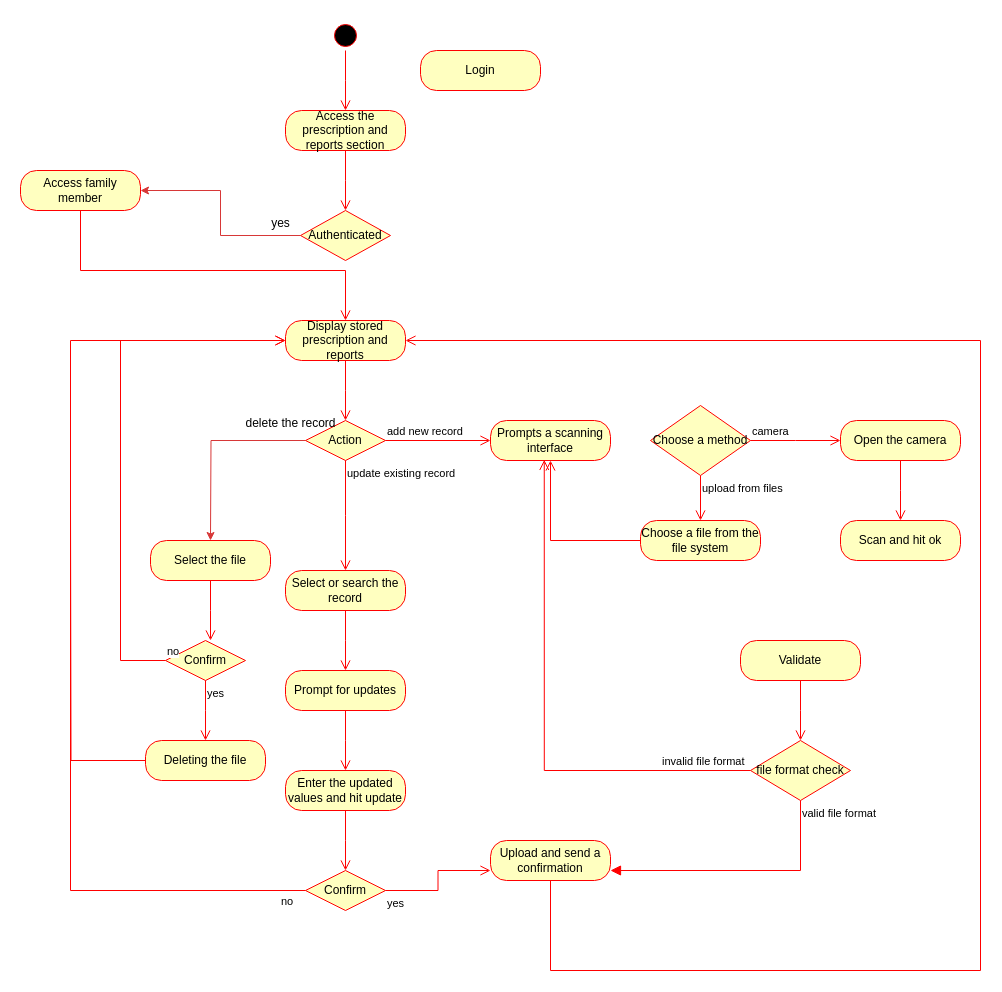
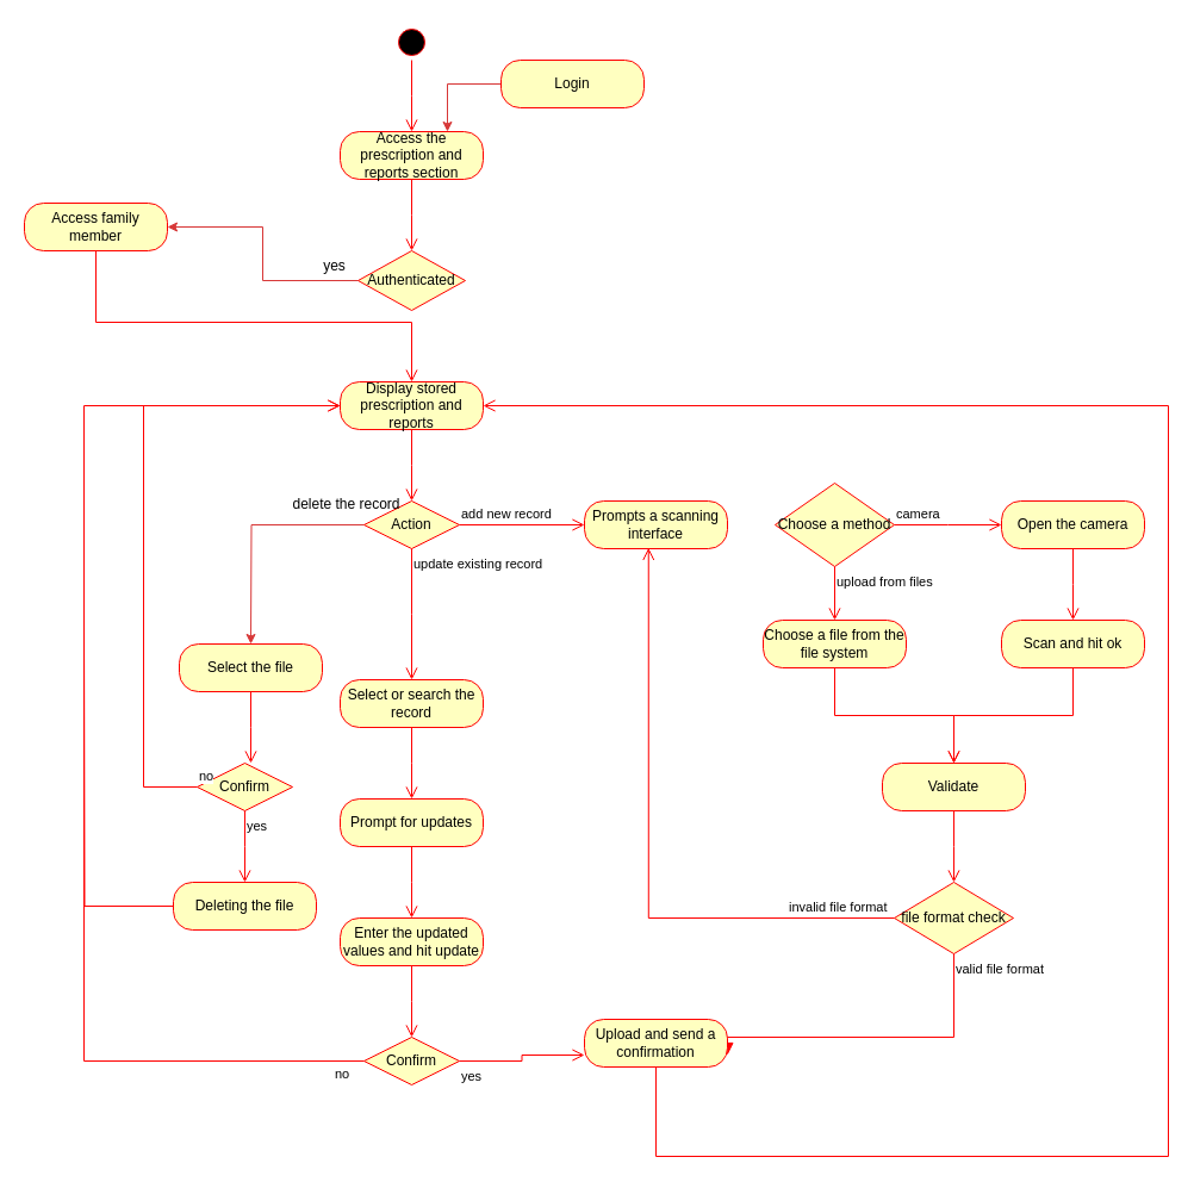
  <mxCell id="0" />
  <mxCell id="1" parent="0" />
  <mxCell id="2" value="" style="ellipse;html=1;shape=startState;fillColor=#000000;strokeColor=#ff0000;" vertex="1" parent="1"><mxGeometry x="330" y="20" width="30" height="30" as="geometry" /></mxCell>
  <mxCell id="3" value="" style="edgeStyle=orthogonalEdgeStyle;html=1;verticalAlign=bottom;endArrow=open;endSize=8;strokeColor=#ff0000;rounded=0;" edge="1" parent="1" source="2"><mxGeometry relative="1" as="geometry"><mxPoint x="345" y="110" as="targetPoint" /></mxGeometry></mxCell>
  <mxCell id="4" value="Access the prescription and reports section" style="rounded=1;whiteSpace=wrap;html=1;arcSize=40;fontColor=#000000;fillColor=#ffffc0;strokeColor=#ff0000;" vertex="1" parent="1"><mxGeometry x="285" y="110" width="120" height="40" as="geometry" /></mxCell>
  <mxCell id="5" value="" style="edgeStyle=orthogonalEdgeStyle;html=1;verticalAlign=bottom;endArrow=open;endSize=8;strokeColor=#ff0000;rounded=0;" edge="1" parent="1" source="4"><mxGeometry relative="1" as="geometry"><mxPoint x="345" y="210" as="targetPoint" /></mxGeometry></mxCell>
  <mxCell id="6" style="edgeStyle=orthogonalEdgeStyle;rounded=0;orthogonalLoop=1;jettySize=auto;html=1;entryX=1;entryY=0.5;entryDx=0;entryDy=0;strokeColor=#D73737;" edge="1" parent="1" source="7" target="50"><mxGeometry relative="1" as="geometry" /></mxCell>
  <mxCell id="7" value="Authenticated" style="rhombus;whiteSpace=wrap;html=1;fontColor=#000000;fillColor=#ffffc0;strokeColor=#ff0000;" vertex="1" parent="1"><mxGeometry x="300" y="210" width="90" height="50" as="geometry" /></mxCell>
+ <mxCell id="8" style="edgeStyle=orthogonalEdgeStyle;rounded=0;orthogonalLoop=1;jettySize=auto;html=1;entryX=0.75;entryY=0;entryDx=0;entryDy=0;strokeColor=#D73737;" edge="1" parent="1" source="9" target="4"><mxGeometry relative="1" as="geometry" /></mxCell>
  <mxCell id="9" value="Login" style="rounded=1;whiteSpace=wrap;html=1;arcSize=40;fontColor=#000000;fillColor=#ffffc0;strokeColor=#ff0000;" vertex="1" parent="1"><mxGeometry x="420" y="50" width="120" height="40" as="geometry" /></mxCell>
  <mxCell id="10" value="Display stored prescription and reports" style="rounded=1;whiteSpace=wrap;html=1;arcSize=40;fontColor=#000000;fillColor=#ffffc0;strokeColor=#ff0000;" vertex="1" parent="1"><mxGeometry x="285" y="320" width="120" height="40" as="geometry" /></mxCell>
  <mxCell id="11" value="" style="edgeStyle=orthogonalEdgeStyle;html=1;verticalAlign=bottom;endArrow=open;endSize=8;strokeColor=#ff0000;rounded=0;" edge="1" parent="1" source="10"><mxGeometry relative="1" as="geometry"><mxPoint x="345" y="420" as="targetPoint" /></mxGeometry></mxCell>
  <mxCell id="12" style="edgeStyle=orthogonalEdgeStyle;rounded=0;orthogonalLoop=1;jettySize=auto;html=1;strokeColor=#D73737;" edge="1" parent="1" source="13"><mxGeometry relative="1" as="geometry"><mxPoint x="210" y="540" as="targetPoint" /></mxGeometry></mxCell>
  <mxCell id="13" value="Action" style="rhombus;whiteSpace=wrap;html=1;fontColor=#000000;fillColor=#ffffc0;strokeColor=#ff0000;" vertex="1" parent="1"><mxGeometry x="305" y="420" width="80" height="40" as="geometry" /></mxCell>
  <mxCell id="14" value="add new record" style="edgeStyle=orthogonalEdgeStyle;html=1;align=left;verticalAlign=bottom;endArrow=open;endSize=8;strokeColor=#ff0000;rounded=0;" edge="1" parent="1" source="13"><mxGeometry x="-1" relative="1" as="geometry"><mxPoint x="490" y="440" as="targetPoint" /></mxGeometry></mxCell>
  <mxCell id="15" value="update existing record" style="edgeStyle=orthogonalEdgeStyle;html=1;align=left;verticalAlign=top;endArrow=open;endSize=8;strokeColor=#ff0000;rounded=0;" edge="1" parent="1" source="13"><mxGeometry x="-1" relative="1" as="geometry"><mxPoint x="345" y="570" as="targetPoint" /></mxGeometry></mxCell>
  <mxCell id="16" value="Prompts a scanning interface" style="rounded=1;whiteSpace=wrap;html=1;arcSize=40;fontColor=#000000;fillColor=#ffffc0;strokeColor=#ff0000;" vertex="1" parent="1"><mxGeometry x="490" y="420" width="120" height="40" as="geometry" /></mxCell>
  <mxCell id="17" value="Choose a method" style="rhombus;whiteSpace=wrap;html=1;fontColor=#000000;fillColor=#ffffc0;strokeColor=#ff0000;" vertex="1" parent="1"><mxGeometry x="650" y="405" width="100" height="70" as="geometry" /></mxCell>
  <mxCell id="18" value="camera" style="edgeStyle=orthogonalEdgeStyle;html=1;align=left;verticalAlign=bottom;endArrow=open;endSize=8;strokeColor=#ff0000;rounded=0;" edge="1" parent="1" source="17"><mxGeometry x="-1" relative="1" as="geometry"><mxPoint x="840" y="440" as="targetPoint" /></mxGeometry></mxCell>
  <mxCell id="19" value="upload from files" style="edgeStyle=orthogonalEdgeStyle;html=1;align=left;verticalAlign=top;endArrow=open;endSize=8;strokeColor=#ff0000;rounded=0;" edge="1" parent="1" source="17"><mxGeometry x="-1" relative="1" as="geometry"><mxPoint x="700" y="520" as="targetPoint" /></mxGeometry></mxCell>
  <mxCell id="20" value="Open the camera" style="rounded=1;whiteSpace=wrap;html=1;arcSize=40;fontColor=#000000;fillColor=#ffffc0;strokeColor=#ff0000;" vertex="1" parent="1"><mxGeometry x="840" y="420" width="120" height="40" as="geometry" /></mxCell>
  <mxCell id="21" value="" style="edgeStyle=orthogonalEdgeStyle;html=1;verticalAlign=bottom;endArrow=open;endSize=8;strokeColor=#ff0000;rounded=0;" edge="1" parent="1" source="20"><mxGeometry relative="1" as="geometry"><mxPoint x="900" y="520" as="targetPoint" /></mxGeometry></mxCell>
  <mxCell id="22" value="Scan and hit ok" style="rounded=1;whiteSpace=wrap;html=1;arcSize=40;fontColor=#000000;fillColor=#ffffc0;strokeColor=#ff0000;" vertex="1" parent="1"><mxGeometry x="840" y="520" width="120" height="40" as="geometry" /></mxCell>
+ <mxCell id="23" value="" style="edgeStyle=orthogonalEdgeStyle;html=1;verticalAlign=bottom;endArrow=open;endSize=8;strokeColor=#ff0000;rounded=0;entryX=0.5;entryY=0;entryDx=0;entryDy=0;" edge="1" parent="1" source="22" target="26"><mxGeometry relative="1" as="geometry"><mxPoint x="900" y="620" as="targetPoint" /><Array as="points"><mxPoint x="900" y="600" /><mxPoint x="800" y="600" /></Array></mxGeometry></mxCell>
  <mxCell id="24" value="Choose a file from the file system" style="rounded=1;whiteSpace=wrap;html=1;arcSize=40;fontColor=#000000;fillColor=#ffffc0;strokeColor=#ff0000;" vertex="1" parent="1"><mxGeometry x="640" y="520" width="120" height="40" as="geometry" /></mxCell>
- <mxCell id="25" value="" style="edgeStyle=orthogonalEdgeStyle;html=1;verticalAlign=bottom;endArrow=open;endSize=8;strokeColor=#ff0000;rounded=0;" edge="1" parent="1" source="24" target="16"><mxGeometry relative="1" as="geometry"><mxPoint x="700" y="620" as="targetPoint" /></mxGeometry></mxCell>
+ <mxCell id="25" value="" style="edgeStyle=orthogonalEdgeStyle;html=1;verticalAlign=bottom;endArrow=open;endSize=8;strokeColor=#ff0000;rounded=0;" edge="1" parent="1" source="24" target="26"><mxGeometry relative="1" as="geometry"><mxPoint x="700" y="620" as="targetPoint" /></mxGeometry></mxCell>
  <mxCell id="26" value="Validate" style="rounded=1;whiteSpace=wrap;html=1;arcSize=40;fontColor=#000000;fillColor=#ffffc0;strokeColor=#ff0000;" vertex="1" parent="1"><mxGeometry x="740" y="640" width="120" height="40" as="geometry" /></mxCell>
  <mxCell id="27" value="" style="edgeStyle=orthogonalEdgeStyle;html=1;verticalAlign=bottom;endArrow=open;endSize=8;strokeColor=#ff0000;rounded=0;" edge="1" parent="1" source="26"><mxGeometry relative="1" as="geometry"><mxPoint x="800" y="740" as="targetPoint" /></mxGeometry></mxCell>
  <mxCell id="28" value="file format check" style="rhombus;whiteSpace=wrap;html=1;fontColor=#000000;fillColor=#ffffc0;strokeColor=#ff0000;" vertex="1" parent="1"><mxGeometry x="750" y="740" width="100" height="60" as="geometry" /></mxCell>
  <mxCell id="29" value="invalid file format" style="edgeStyle=orthogonalEdgeStyle;html=1;align=left;verticalAlign=bottom;endArrow=open;endSize=8;strokeColor=#ff0000;rounded=0;entryX=0.448;entryY=0.985;entryDx=0;entryDy=0;entryPerimeter=0;" edge="1" parent="1" source="28" target="16"><mxGeometry x="-0.652" relative="1" as="geometry"><mxPoint x="940" y="760" as="targetPoint" /><mxPoint as="offset" /></mxGeometry></mxCell>
  <mxCell id="30" value="valid file format" style="edgeStyle=orthogonalEdgeStyle;html=1;align=left;verticalAlign=top;endArrow=block;endSize=8;strokeColor=#ff0000;rounded=0;entryX=1;entryY=0.75;entryDx=0;entryDy=0;" edge="1" parent="1" source="28" target="31"><mxGeometry x="-1" relative="1" as="geometry"><mxPoint x="800" y="840" as="targetPoint" /><Array as="points"><mxPoint x="800" y="870" /></Array></mxGeometry></mxCell>
- <mxCell id="31" value="Upload and send a confirmation" style="rounded=1;whiteSpace=wrap;html=1;arcSize=40;fontColor=#000000;fillColor=#ffffc0;strokeColor=#ff0000;" vertex="1" parent="1"><mxGeometry x="490" y="840" width="120" height="40" as="geometry" /></mxCell>
+ <mxCell id="31" value="Upload and send a confirmation" style="rounded=1;whiteSpace=wrap;html=1;arcSize=40;fontColor=#000000;fillColor=#ffffc0;strokeColor=#ff0000;" vertex="1" parent="1"><mxGeometry x="490" y="855" width="120" height="40" as="geometry" /></mxCell>
  <mxCell id="32" value="" style="edgeStyle=orthogonalEdgeStyle;html=1;verticalAlign=bottom;endArrow=open;endSize=8;strokeColor=#ff0000;rounded=0;entryX=1;entryY=0.5;entryDx=0;entryDy=0;" edge="1" parent="1" source="31" target="10"><mxGeometry relative="1" as="geometry"><mxPoint x="550" y="940" as="targetPoint" /><Array as="points"><mxPoint x="550" y="970" /><mxPoint x="980" y="970" /><mxPoint x="980" y="340" /></Array></mxGeometry></mxCell>
  <mxCell id="33" value="Select or search the record" style="rounded=1;whiteSpace=wrap;html=1;arcSize=40;fontColor=#000000;fillColor=#ffffc0;strokeColor=#ff0000;" vertex="1" parent="1"><mxGeometry x="285" y="570" width="120" height="40" as="geometry" /></mxCell>
  <mxCell id="34" value="" style="edgeStyle=orthogonalEdgeStyle;html=1;verticalAlign=bottom;endArrow=open;endSize=8;strokeColor=#ff0000;rounded=0;" edge="1" parent="1" source="33"><mxGeometry relative="1" as="geometry"><mxPoint x="345" y="670" as="targetPoint" /></mxGeometry></mxCell>
  <mxCell id="35" value="Prompt for updates" style="rounded=1;whiteSpace=wrap;html=1;arcSize=40;fontColor=#000000;fillColor=#ffffc0;strokeColor=#ff0000;" vertex="1" parent="1"><mxGeometry x="285" y="670" width="120" height="40" as="geometry" /></mxCell>
  <mxCell id="36" value="" style="edgeStyle=orthogonalEdgeStyle;html=1;verticalAlign=bottom;endArrow=open;endSize=8;strokeColor=#ff0000;rounded=0;" edge="1" parent="1" source="35"><mxGeometry relative="1" as="geometry"><mxPoint x="345" y="770" as="targetPoint" /></mxGeometry></mxCell>
  <mxCell id="37" value="Enter the updated values and hit update" style="rounded=1;whiteSpace=wrap;html=1;arcSize=40;fontColor=#000000;fillColor=#ffffc0;strokeColor=#ff0000;" vertex="1" parent="1"><mxGeometry x="285" y="770" width="120" height="40" as="geometry" /></mxCell>
  <mxCell id="38" value="" style="edgeStyle=orthogonalEdgeStyle;html=1;verticalAlign=bottom;endArrow=open;endSize=8;strokeColor=#ff0000;rounded=0;" edge="1" parent="1" source="37"><mxGeometry relative="1" as="geometry"><mxPoint x="345" y="870" as="targetPoint" /></mxGeometry></mxCell>
  <mxCell id="39" value="Confirm" style="rhombus;whiteSpace=wrap;html=1;fontColor=#000000;fillColor=#ffffc0;strokeColor=#ff0000;" vertex="1" parent="1"><mxGeometry x="305" y="870" width="80" height="40" as="geometry" /></mxCell>
  <mxCell id="40" value="no" style="edgeStyle=orthogonalEdgeStyle;html=1;align=left;verticalAlign=bottom;endArrow=open;endSize=8;strokeColor=#ff0000;rounded=0;entryX=0;entryY=0.5;entryDx=0;entryDy=0;" edge="1" parent="1" source="39" target="10"><mxGeometry x="-0.949" y="20" relative="1" as="geometry"><mxPoint x="485" y="890" as="targetPoint" /><Array as="points"><mxPoint x="70" y="890" /><mxPoint x="70" y="340" /></Array><mxPoint as="offset" /></mxGeometry></mxCell>
  <mxCell id="41" value="yes" style="edgeStyle=orthogonalEdgeStyle;html=1;align=left;verticalAlign=top;endArrow=open;endSize=8;strokeColor=#ff0000;rounded=0;entryX=0;entryY=0.75;entryDx=0;entryDy=0;" edge="1" parent="1" source="39" target="31"><mxGeometry x="-1" relative="1" as="geometry"><mxPoint x="345" y="970" as="targetPoint" /></mxGeometry></mxCell>
  <mxCell id="42" value="delete the record" style="text;html=1;align=center;verticalAlign=middle;resizable=0;points=[];autosize=1;strokeColor=none;fillColor=none;" vertex="1" parent="1"><mxGeometry x="235" y="408" width="110" height="30" as="geometry" /></mxCell>
  <mxCell id="43" value="Select the file" style="rounded=1;whiteSpace=wrap;html=1;arcSize=40;fontColor=#000000;fillColor=#ffffc0;strokeColor=#ff0000;" vertex="1" parent="1"><mxGeometry x="150" y="540" width="120" height="40" as="geometry" /></mxCell>
  <mxCell id="44" value="" style="edgeStyle=orthogonalEdgeStyle;html=1;verticalAlign=bottom;endArrow=open;endSize=8;strokeColor=#ff0000;rounded=0;" edge="1" parent="1" source="43"><mxGeometry relative="1" as="geometry"><mxPoint x="210" y="640" as="targetPoint" /></mxGeometry></mxCell>
  <mxCell id="45" value="Confirm" style="rhombus;whiteSpace=wrap;html=1;fontColor=#000000;fillColor=#ffffc0;strokeColor=#ff0000;" vertex="1" parent="1"><mxGeometry x="165" y="640" width="80" height="40" as="geometry" /></mxCell>
  <mxCell id="46" value="no" style="edgeStyle=orthogonalEdgeStyle;html=1;align=left;verticalAlign=bottom;endArrow=open;endSize=8;strokeColor=#ff0000;rounded=0;" edge="1" parent="1" source="45" target="10"><mxGeometry x="-1" relative="1" as="geometry"><mxPoint x="345" y="660" as="targetPoint" /><Array as="points"><mxPoint x="120" y="660" /><mxPoint x="120" y="340" /></Array></mxGeometry></mxCell>
  <mxCell id="47" value="yes" style="edgeStyle=orthogonalEdgeStyle;html=1;align=left;verticalAlign=top;endArrow=open;endSize=8;strokeColor=#ff0000;rounded=0;" edge="1" parent="1" source="45"><mxGeometry x="-1" relative="1" as="geometry"><mxPoint x="205" y="740" as="targetPoint" /></mxGeometry></mxCell>
  <mxCell id="48" value="Deleting the file" style="rounded=1;whiteSpace=wrap;html=1;arcSize=40;fontColor=#000000;fillColor=#ffffc0;strokeColor=#ff0000;" vertex="1" parent="1"><mxGeometry x="145" y="740" width="120" height="40" as="geometry" /></mxCell>
  <mxCell id="49" value="" style="edgeStyle=orthogonalEdgeStyle;html=1;verticalAlign=bottom;endArrow=none;endSize=8;strokeColor=#ff0000;rounded=0;endFill=0;" edge="1" parent="1" source="48"><mxGeometry relative="1" as="geometry"><mxPoint x="70" y="500" as="targetPoint" /></mxGeometry></mxCell>
  <mxCell id="50" value="Access family member" style="rounded=1;whiteSpace=wrap;html=1;arcSize=40;fontColor=#000000;fillColor=#ffffc0;strokeColor=#ff0000;" vertex="1" parent="1"><mxGeometry x="20" y="170" width="120" height="40" as="geometry" /></mxCell>
  <mxCell id="51" value="" style="edgeStyle=orthogonalEdgeStyle;html=1;verticalAlign=bottom;endArrow=open;endSize=8;strokeColor=#ff0000;rounded=0;entryX=0.5;entryY=0;entryDx=0;entryDy=0;" edge="1" source="50" parent="1" target="10"><mxGeometry relative="1" as="geometry"><mxPoint x="80" y="270" as="targetPoint" /><Array as="points"><mxPoint x="80" y="270" /><mxPoint x="345" y="270" /></Array></mxGeometry></mxCell>
  <mxCell id="52" value="yes" style="text;html=1;align=center;verticalAlign=middle;resizable=0;points=[];autosize=1;strokeColor=none;fillColor=none;" vertex="1" parent="1"><mxGeometry x="260" y="208" width="40" height="30" as="geometry" /></mxCell>
